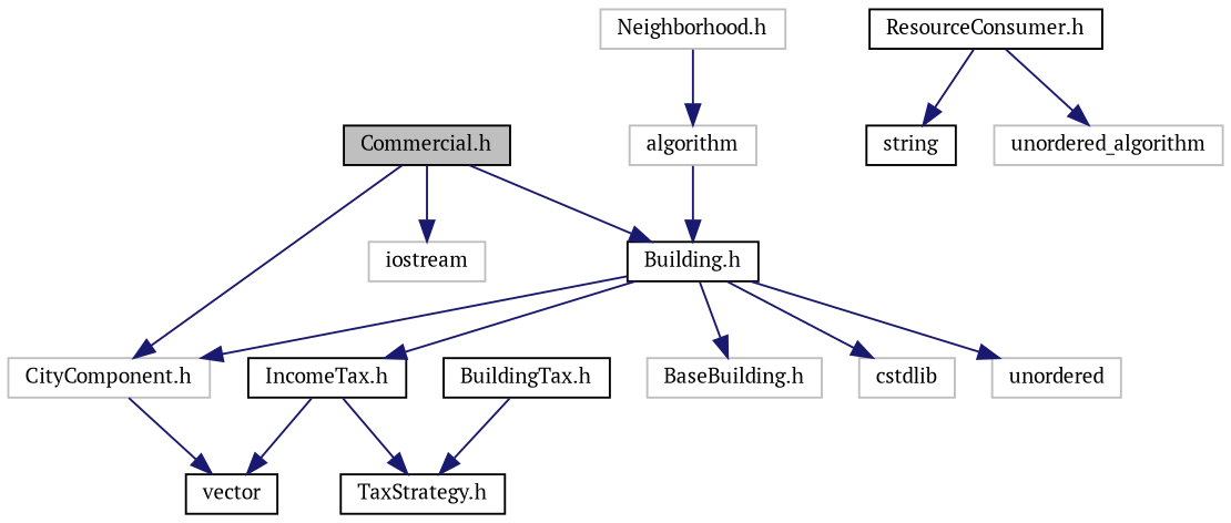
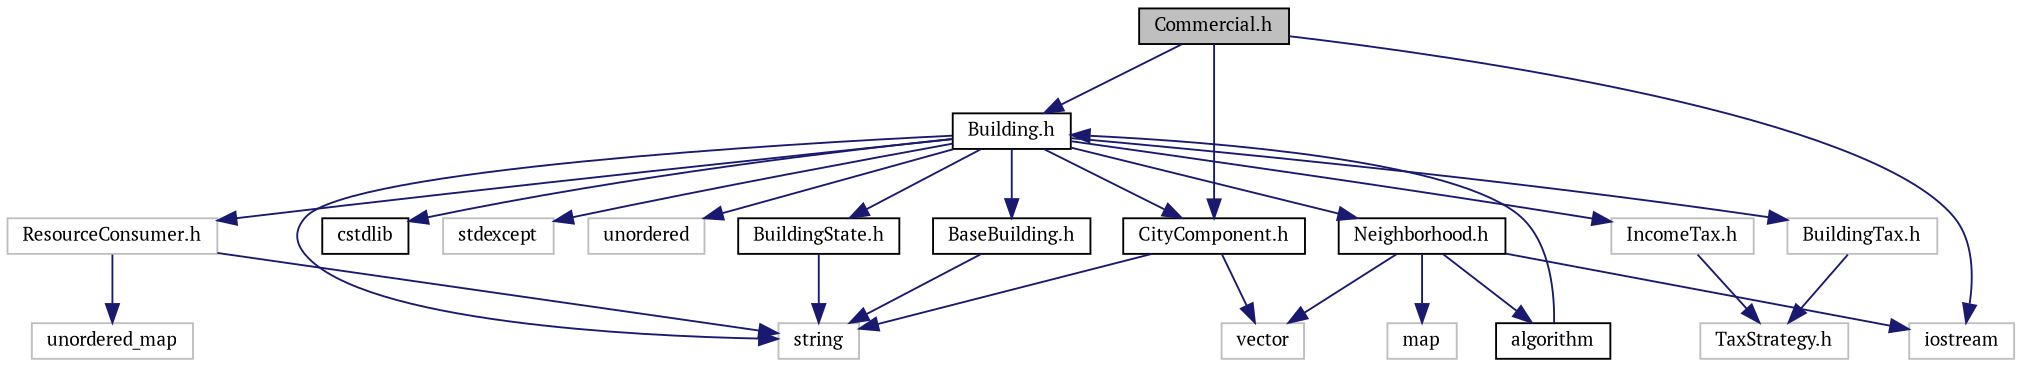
  digraph {
    fontname="PT Serif"
    node [color=black fillcolor=white fontname="PT Serif" fontsize=10 shape=record style=filled]
    edge [color=midnightblue fontname="PT Serif" fontsize=10 labelfontname=Helvetica labelfontsize=10 style=solid]
    n1 [fillcolor=grey75 fontcolor=black height=0.2 label="Commercial.h" width=0.4]
    n2 [height=0.2 label="Building.h" width=0.4]
    n3 [color=grey75 height=0.2 label=iostream width=0.4]
-   n4 [color=grey75 height=0.2 label="CityComponent.h" width=0.4]
-   n5 [height=0.2 label=string width=0.4]
-   n6 [color=grey75 height=0.2 label="BaseBuilding.h" width=0.4]
-   n7 [color=grey75 height=0.2 label=cstdlib width=0.4]
-   n10 [color=grey75 height=0.2 label="Neighborhood.h" width=0.4]
+   n4 [height=0.2 label="CityComponent.h" width=0.4]
+   n5 [color=grey75 height=0.2 label=string width=0.4]
+   n6 [height=0.2 label="BaseBuilding.h" width=0.4]
+   n7 [height=0.2 label=cstdlib width=0.4]
+   n8 [color=grey75 height=0.2 label=stdexcept width=0.4]
+   n9 [height=0.2 label="BuildingState.h" width=0.4]
+   n10 [height=0.2 label="Neighborhood.h" width=0.4]
    n11 [color=grey75 height=0.2 label=unordered width=0.4]
-   n12 [height=0.2 label="ResourceConsumer.h" width=0.4]
-   n13 [height=0.2 label="BuildingTax.h" width=0.4]
-   n14 [height=0.2 label="IncomeTax.h" width=0.4]
-   n15 [height=0.2 label=vector width=0.4]
-   n16 [color=grey75 height=0.2 label=algorithm width=0.4]
-   n18 [color=grey75 height=0.2 label=unordered_algorithm width=0.4]
-   n19 [height=0.2 label="TaxStrategy.h" width=0.4]
+   n12 [color=grey75 height=0.2 label="ResourceConsumer.h" width=0.4]
+   n13 [color=grey75 height=0.2 label="BuildingTax.h" width=0.4]
+   n14 [color=grey75 height=0.2 label="IncomeTax.h" width=0.4]
+   n15 [color=grey75 height=0.2 label=vector width=0.4]
+   n16 [height=0.2 label=algorithm width=0.4]
+   n17 [color=grey75 height=0.2 label=map width=0.4]
+   n18 [color=grey75 height=0.2 label=unordered_map width=0.4]
+   n19 [color=grey75 height=0.2 label="TaxStrategy.h" width=0.4]
    n1 -> n2
    n1 -> n3
    n1 -> n4
    n2 -> n4
+   n2 -> n5
    n2 -> n6
    n2 -> n7
+   n2 -> n8
+   n2 -> n9
+   n2 -> n10
    n2 -> n11
+   n2 -> n12
+   n2 -> n13
    n2 -> n14
+   n4 -> n5
    n4 -> n15
-   n14 -> n15
+   n6 -> n5
+   n9 -> n5
+   n10 -> n3
+   n10 -> n15
    n10 -> n16
+   n10 -> n17
    n12 -> n5
    n12 -> n18
    n13 -> n19
    n14 -> n19
    n16 -> n2
  }
